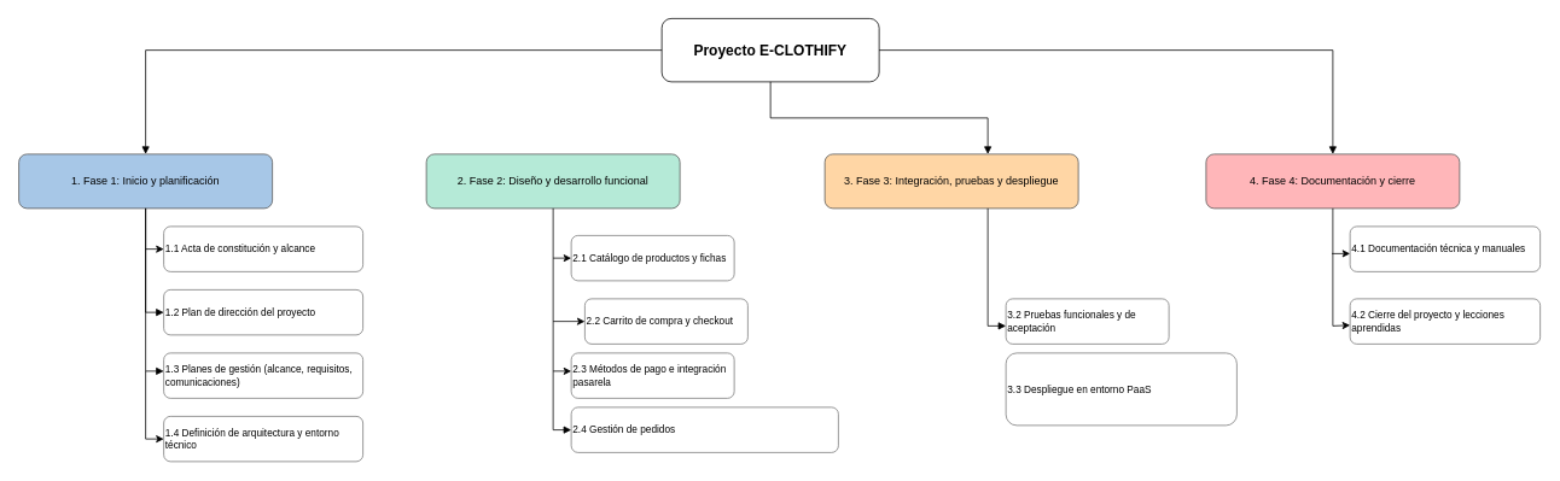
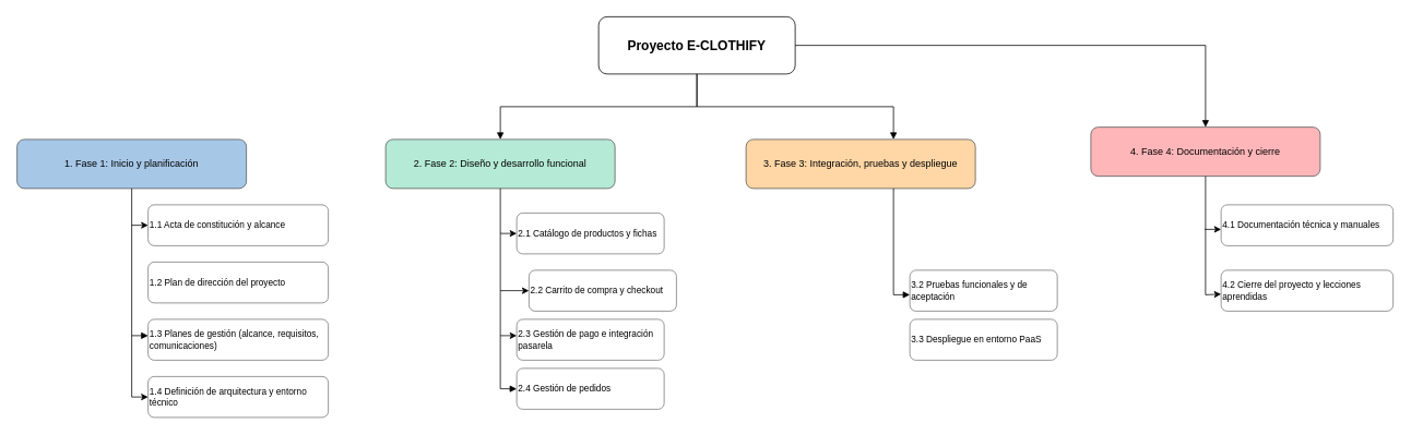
  <mxCell id="0" />
  <mxCell id="1" parent="0" />
  <mxCell id="2" value="Proyecto E-CLOTHIFY" style="rounded=1;whiteSpace=wrap;html=1;fontSize=16;fontStyle=1;align=center;verticalAlign=middle;" vertex="1" parent="1"><mxGeometry x="730" y="20" width="240" height="70" as="geometry" /></mxCell>
  <mxCell id="3" value="1. Fase 1: Inicio y planificación" style="shape=rectangle;rounded=1;whiteSpace=wrap;html=1;fontSize=12;align=center;verticalAlign=middle;strokeColor=#555555;fillColor=#A7C7E7;" vertex="1" parent="1"><mxGeometry x="20" y="170" width="280" height="60" as="geometry" /></mxCell>
- <mxCell id="4" style="edgeStyle=orthogonalEdgeStyle;rounded=0;endArrow=block;html=1;" edge="1" parent="1" source="2" target="3"><mxGeometry relative="1" as="geometry" /></mxCell>
+ <mxCell id="4" style="edgeStyle=orthogonalEdgeStyle;rounded=0;endArrow=block;html=1;" edge="1" parent="1" source="2" target="11"><mxGeometry relative="1" as="geometry" /></mxCell>
  <mxCell id="5" value="1.1 Acta de constitución y alcance" style="shape=rectangle;rounded=1;whiteSpace=wrap;html=1;fontSize=11;align=left;verticalAlign=middle;strokeColor=#777777;fillColor=#FFFFFF;" vertex="1" parent="1"><mxGeometry x="180" y="250" width="220" height="50" as="geometry" /></mxCell>
  <mxCell id="6" value="1.2 Plan de dirección del proyecto" style="shape=rectangle;rounded=1;whiteSpace=wrap;html=1;fontSize=11;align=left;verticalAlign=middle;strokeColor=#777777;fillColor=#FFFFFF;" vertex="1" parent="1"><mxGeometry x="180" y="320" width="220" height="50" as="geometry" /></mxCell>
- <mxCell id="7" style="edgeStyle=orthogonalEdgeStyle;rounded=0;endArrow=block;html=1;entryX=0;entryY=0.5;entryDx=0;entryDy=0;" edge="1" parent="1" source="3" target="6"><mxGeometry relative="1" as="geometry" /></mxCell>
  <mxCell id="8" value="1.3 Planes de gestión (alcance, requisitos, comunicaciones)" style="shape=rectangle;rounded=1;whiteSpace=wrap;html=1;fontSize=11;align=left;verticalAlign=middle;strokeColor=#777777;fillColor=#FFFFFF;" vertex="1" parent="1"><mxGeometry x="180" y="390" width="220" height="50" as="geometry" /></mxCell>
  <mxCell id="9" style="edgeStyle=orthogonalEdgeStyle;rounded=0;endArrow=block;html=1;" edge="1" parent="1" source="3" target="8"><mxGeometry relative="1" as="geometry"><Array as="points"><mxPoint x="160" y="410" /></Array></mxGeometry></mxCell>
  <mxCell id="10" value="1.4 Definición de arquitectura y entorno técnico" style="shape=rectangle;rounded=1;whiteSpace=wrap;html=1;fontSize=11;align=left;verticalAlign=middle;strokeColor=#777777;fillColor=#FFFFFF;" vertex="1" parent="1"><mxGeometry x="180" y="460" width="220" height="50" as="geometry" /></mxCell>
  <mxCell id="11" value="2. Fase 2: Diseño y desarrollo funcional" style="shape=rectangle;rounded=1;whiteSpace=wrap;html=1;fontSize=12;align=center;verticalAlign=middle;strokeColor=#555555;fillColor=#B5EAD7;" vertex="1" parent="1"><mxGeometry x="470" y="170" width="280" height="60" as="geometry" /></mxCell>
  <mxCell id="12" value="2.1 Catálogo de productos y fichas" style="shape=rectangle;rounded=1;whiteSpace=wrap;html=1;fontSize=11;align=left;verticalAlign=middle;strokeColor=#777777;fillColor=#FFFFFF;" vertex="1" parent="1"><mxGeometry x="630" y="260" width="180" height="50" as="geometry" /></mxCell>
  <mxCell id="13" value="2.2 Carrito de compra y checkout" style="shape=rectangle;rounded=1;whiteSpace=wrap;html=1;fontSize=11;align=left;verticalAlign=middle;strokeColor=#777777;fillColor=#FFFFFF;" vertex="1" parent="1"><mxGeometry x="645" y="330" width="180" height="50" as="geometry" /></mxCell>
- <mxCell id="14" value="2.3 Métodos de pago e integración pasarela" style="shape=rectangle;rounded=1;whiteSpace=wrap;html=1;fontSize=11;align=left;verticalAlign=middle;strokeColor=#777777;fillColor=#FFFFFF;" vertex="1" parent="1"><mxGeometry x="630" y="390" width="180" height="50" as="geometry" /></mxCell>
- <mxCell id="15" value="2.4 Gestión de pedidos" style="shape=rectangle;rounded=1;whiteSpace=wrap;html=1;fontSize=11;align=left;verticalAlign=middle;strokeColor=#777777;fillColor=#FFFFFF;" vertex="1" parent="1"><mxGeometry x="630" y="450" width="295" height="50" as="geometry" /></mxCell>
+ <mxCell id="14" value="2.3 Gestión de pago e integración pasarela" style="shape=rectangle;rounded=1;whiteSpace=wrap;html=1;fontSize=11;align=left;verticalAlign=middle;strokeColor=#777777;fillColor=#FFFFFF;" vertex="1" parent="1"><mxGeometry x="630" y="390" width="180" height="50" as="geometry" /></mxCell>
+ <mxCell id="15" value="2.4 Gestión de pedidos" style="shape=rectangle;rounded=1;whiteSpace=wrap;html=1;fontSize=11;align=left;verticalAlign=middle;strokeColor=#777777;fillColor=#FFFFFF;" vertex="1" parent="1"><mxGeometry x="630" y="450" width="180" height="50" as="geometry" /></mxCell>
  <mxCell id="16" style="edgeStyle=orthogonalEdgeStyle;rounded=0;endArrow=block;html=1;entryX=0;entryY=0.5;entryDx=0;entryDy=0;" edge="1" parent="1" source="11" target="15"><mxGeometry relative="1" as="geometry" /></mxCell>
  <mxCell id="17" value="3. Fase 3: Integración, pruebas y despliegue" style="shape=rectangle;rounded=1;whiteSpace=wrap;html=1;fontSize=12;align=center;verticalAlign=middle;strokeColor=#555555;fillColor=#FFD6A5;" vertex="1" parent="1"><mxGeometry x="910" y="170" width="280" height="60" as="geometry" /></mxCell>
  <mxCell id="18" style="edgeStyle=orthogonalEdgeStyle;rounded=0;endArrow=block;html=1;" edge="1" parent="1" source="2" target="17"><mxGeometry relative="1" as="geometry"><Array as="points"><mxPoint x="850" y="130" /><mxPoint x="1090" y="130" /></Array></mxGeometry></mxCell>
  <mxCell id="19" value="3.2 Pruebas funcionales y de aceptación" style="shape=rectangle;rounded=1;whiteSpace=wrap;html=1;fontSize=11;align=left;verticalAlign=middle;strokeColor=#777777;fillColor=#FFFFFF;" vertex="1" parent="1"><mxGeometry x="1110" y="330" width="180" height="50" as="geometry" /></mxCell>
  <mxCell id="20" style="edgeStyle=orthogonalEdgeStyle;rounded=0;endArrow=block;html=1;" edge="1" parent="1" source="17" target="19"><mxGeometry relative="1" as="geometry"><Array as="points"><mxPoint x="1090" y="360" /></Array></mxGeometry></mxCell>
- <mxCell id="21" value="3.3 Despliegue en entorno PaaS" style="shape=rectangle;rounded=1;whiteSpace=wrap;html=1;fontSize=11;align=left;verticalAlign=middle;strokeColor=#777777;fillColor=#FFFFFF;" vertex="1" parent="1"><mxGeometry x="1110" y="390" width="255" height="80" as="geometry" /></mxCell>
- <mxCell id="22" value="4. Fase 4: Documentación y cierre" style="shape=rectangle;rounded=1;whiteSpace=wrap;html=1;fontSize=12;align=center;verticalAlign=middle;strokeColor=#555555;fillColor=#FFB6B9;" vertex="1" parent="1"><mxGeometry x="1331" y="170" width="280" height="60" as="geometry" /></mxCell>
+ <mxCell id="21" value="3.3 Despliegue en entorno PaaS" style="shape=rectangle;rounded=1;whiteSpace=wrap;html=1;fontSize=11;align=left;verticalAlign=middle;strokeColor=#777777;fillColor=#FFFFFF;" vertex="1" parent="1"><mxGeometry x="1110" y="390" width="180" height="50" as="geometry" /></mxCell>
+ <mxCell id="22" value="4. Fase 4: Documentación y cierre" style="shape=rectangle;rounded=1;whiteSpace=wrap;html=1;fontSize=12;align=center;verticalAlign=middle;strokeColor=#555555;fillColor=#FFB6B9;" vertex="1" parent="1"><mxGeometry x="1331" y="155" width="280" height="60" as="geometry" /></mxCell>
  <mxCell id="23" style="edgeStyle=orthogonalEdgeStyle;rounded=0;endArrow=block;html=1;" edge="1" parent="1" source="2" target="22"><mxGeometry relative="1" as="geometry" /></mxCell>
  <mxCell id="24" value="4.1 Documentación técnica y manuales" style="shape=rectangle;rounded=1;whiteSpace=wrap;html=1;fontSize=11;align=left;verticalAlign=middle;strokeColor=#777777;fillColor=#FFFFFF;" vertex="1" parent="1"><mxGeometry x="1490" y="250" width="210" height="50" as="geometry" /></mxCell>
  <mxCell id="25" value="4.2 Cierre del proyecto y lecciones aprendidas" style="shape=rectangle;rounded=1;whiteSpace=wrap;html=1;fontSize=11;align=left;verticalAlign=middle;strokeColor=#777777;fillColor=#FFFFFF;" vertex="1" parent="1"><mxGeometry x="1490" y="330" width="210" height="50" as="geometry" /></mxCell>
  <mxCell id="26" value="" style="endArrow=classic;html=1;rounded=0;entryX=0;entryY=0.5;entryDx=0;entryDy=0;" edge="1" parent="1" target="5"><mxGeometry width="50" height="50" relative="1" as="geometry"><mxPoint x="160" y="275" as="sourcePoint" /><mxPoint x="570" y="350" as="targetPoint" /></mxGeometry></mxCell>
  <mxCell id="27" value="" style="endArrow=classic;html=1;rounded=0;entryX=0;entryY=0.5;entryDx=0;entryDy=0;" edge="1" parent="1" target="10"><mxGeometry width="50" height="50" relative="1" as="geometry"><mxPoint x="160" y="410" as="sourcePoint" /><mxPoint x="360" y="340" as="targetPoint" /><Array as="points"><mxPoint x="160" y="485" /></Array></mxGeometry></mxCell>
  <mxCell id="28" value="" style="endArrow=classic;html=1;rounded=0;entryX=0;entryY=0.5;entryDx=0;entryDy=0;" edge="1" parent="1" target="12"><mxGeometry width="50" height="50" relative="1" as="geometry"><mxPoint x="610" y="285" as="sourcePoint" /><mxPoint x="630" y="370" as="targetPoint" /></mxGeometry></mxCell>
  <mxCell id="29" value="" style="endArrow=classic;html=1;rounded=0;entryX=0;entryY=0.5;entryDx=0;entryDy=0;" edge="1" parent="1" target="13"><mxGeometry width="50" height="50" relative="1" as="geometry"><mxPoint x="610" y="355" as="sourcePoint" /><mxPoint x="630" y="370" as="targetPoint" /></mxGeometry></mxCell>
  <mxCell id="30" value="" style="endArrow=classic;html=1;rounded=0;entryX=0;entryY=0.4;entryDx=0;entryDy=0;entryPerimeter=0;" edge="1" parent="1" target="14"><mxGeometry width="50" height="50" relative="1" as="geometry"><mxPoint x="610" y="410" as="sourcePoint" /><mxPoint x="630" y="370" as="targetPoint" /></mxGeometry></mxCell>
  <mxCell id="31" value="" style="endArrow=classic;html=1;rounded=0;exitX=0.5;exitY=1;exitDx=0;exitDy=0;" edge="1" parent="1" source="22" target="25"><mxGeometry width="50" height="50" relative="1" as="geometry"><mxPoint x="1220" y="380" as="sourcePoint" /><mxPoint x="1480" y="360" as="targetPoint" /><Array as="points"><mxPoint x="1471" y="360" /></Array></mxGeometry></mxCell>
  <mxCell id="32" value="" style="endArrow=classic;html=1;rounded=0;" edge="1" parent="1"><mxGeometry width="50" height="50" relative="1" as="geometry"><mxPoint x="1470" y="280" as="sourcePoint" /><mxPoint x="1490" y="280" as="targetPoint" /></mxGeometry></mxCell>
